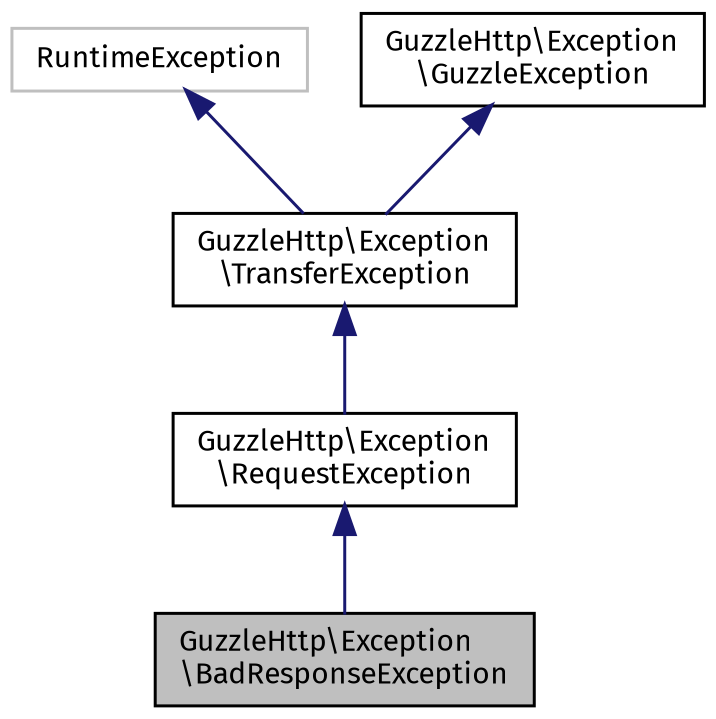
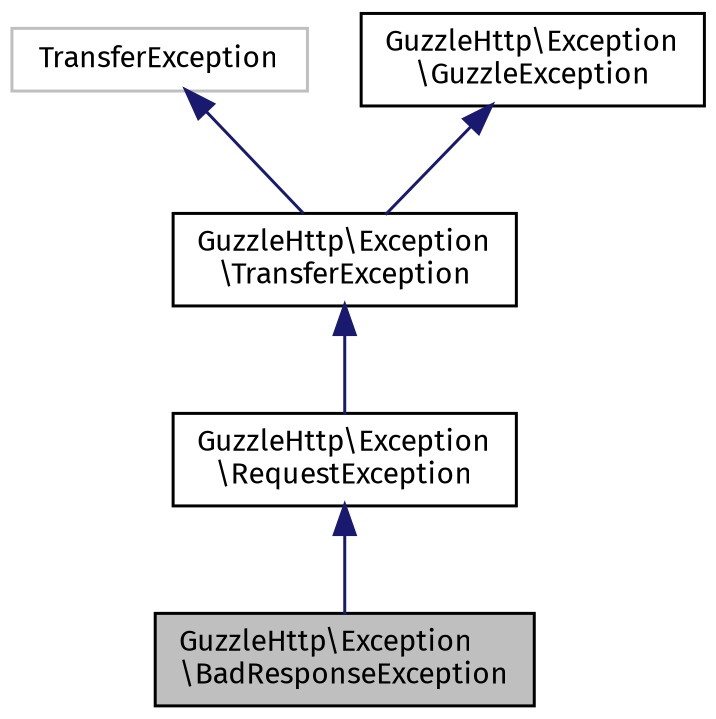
  digraph {
    fontname="Fira Sans"
    node [color=black fillcolor=white fontname="Fira Sans" fontsize=10 shape=record style=filled]
    edge [color=midnightblue dir=back fontname="Fira Sans" fontsize=10 labelfontname=Helvetica labelfontsize=10 style=solid]
    n1 [fillcolor=grey75 fontcolor=black height=0.2 label="GuzzleHttp\\Exception\l\\BadResponseException" width=0.4]
    n2 [height=0.2 label="GuzzleHttp\\Exception\l\\RequestException" width=0.4]
    n3 [height=0.2 label="GuzzleHttp\\Exception\l\\TransferException" width=0.4]
-   n4 [color=grey75 height=0.2 label=RuntimeException width=0.4]
+   n4 [color=grey75 height=0.2 label=TransferException width=0.4]
    n5 [height=0.2 label="GuzzleHttp\\Exception\l\\GuzzleException" width=0.4]
    n2 -> n1
    n3 -> n2
    n4 -> n3
    n5 -> n3
  }
